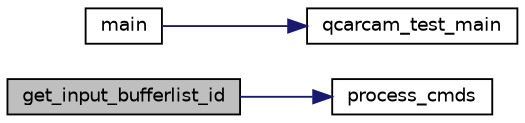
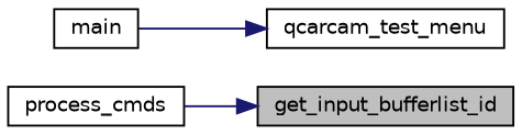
  digraph {
    rankdir=RL
    node [color=black fillcolor=white fontname=Helvetica fontsize=10 shape=record style=filled]
    edge [color=midnightblue dir=back fontname=Helvetica fontsize=10 labelfontname=Helvetica labelfontsize=10 style=solid]
    n1 [fillcolor=grey75 fontcolor=black height=0.2 label=get_input_bufferlist_id width=0.4]
    n2 [height=0.2 label=process_cmds width=0.4]
-   n3 [height=0.2 label=qcarcam_test_main width=0.4]
+   n3 [height=0.2 label=qcarcam_test_menu width=0.4]
    n4 [height=0.2 label=main width=0.4]
-   n2 -> n1
+   n1 -> n2
    n3 -> n4
  }
